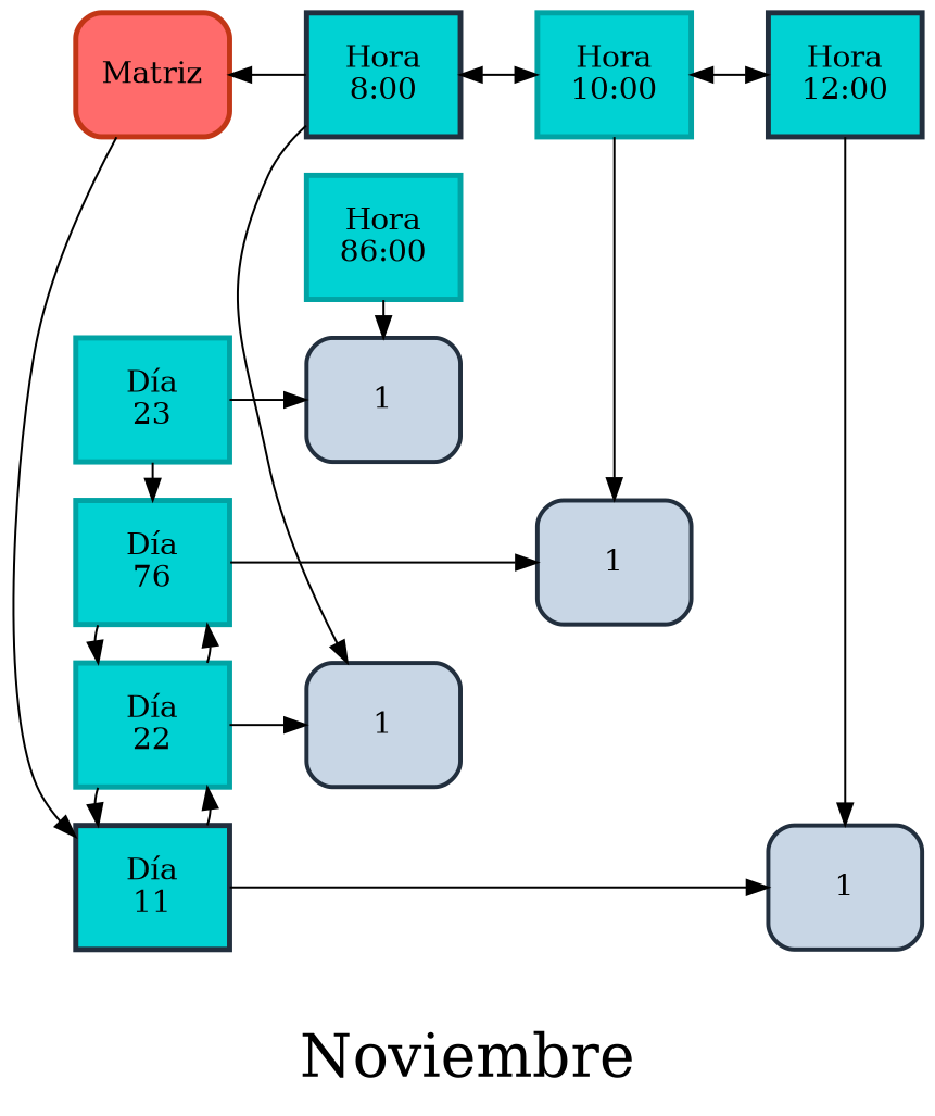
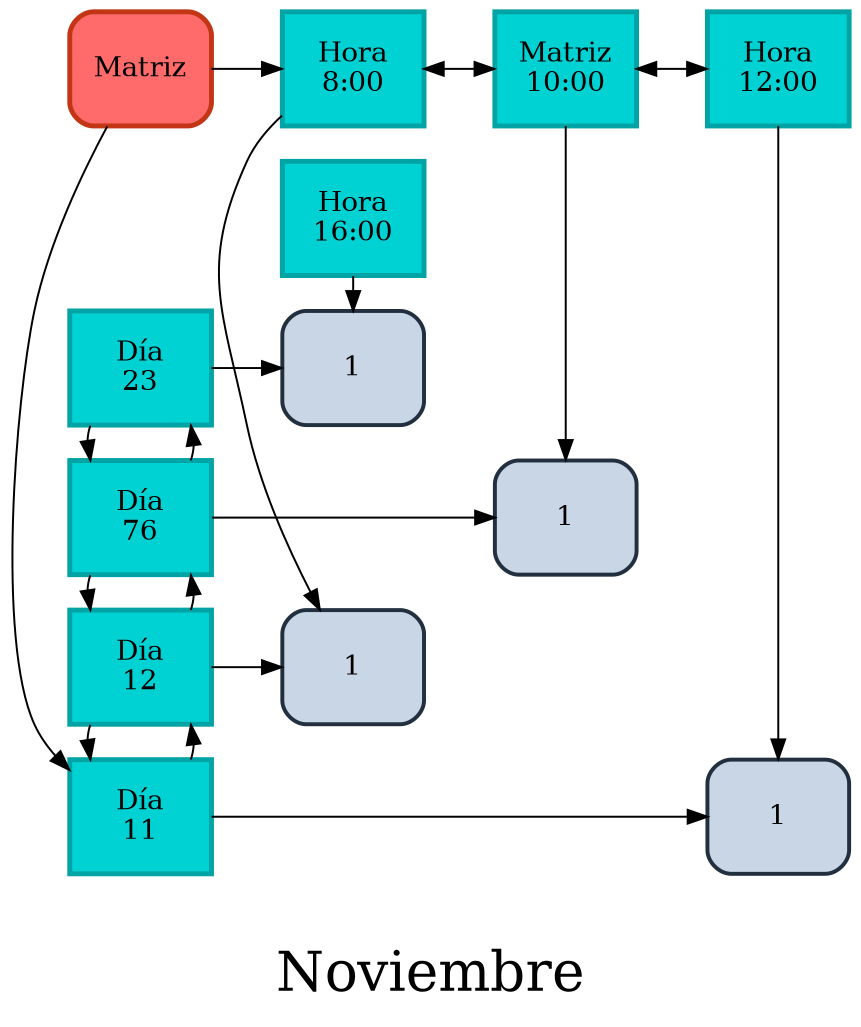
  digraph {
    fontsize=28
    label="\nNoviembre"
    rankdir=LR
    node [color="#01a3a4" fillcolor="#00d2d3" group=1 penwidth=2.5 shape=box style=filled]
    edge [dir=forward]
    n1 [color="#c23616" fillcolor="#ff6b6b" height=0.8 label=Matriz style="filled, rounded" width=1]
-   n2 [color="#222f3e" group=11 height=0.8 label="Día\n11" width=1]
-   n3 [group=12 height=0.8 label="Día\n22" width=1]
+   n2 [group=11 height=0.8 label="Día\n11" width=1]
+   n3 [group=12 height=0.8 label="Día\n12" width=1]
    n4 [group=16 height=0.8 label="Día\n76" width=1]
    n5 [group=23 height=0.8 label="Día\n23" width=1]
-   n6 [color="#222f3e" height=0.8 label="Hora\n8:00" width=1]
+   n6 [height=0.8 label="Hora\n8:00" width=1]
    n7 [color="#222f3e" fillcolor="#c8d6e5" group=12 height=0.8 label=1 penwidth=2 style="filled, rounded" width=1]
-   n8 [height=0.8 label="Hora\n10:00" width=1]
+   n8 [height=0.8 label="Matriz\n10:00" width=1]
    n9 [color="#222f3e" fillcolor="#c8d6e5" group=16 height=0.8 label=1 penwidth=2 style="filled, rounded" width=1]
-   n10 [color="#222f3e" height=0.8 label="Hora\n12:00" width=1]
+   n10 [height=0.8 label="Hora\n12:00" width=1]
    n11 [color="#222f3e" fillcolor="#c8d6e5" group=11 height=0.8 label=1 penwidth=2 style="filled, rounded" width=1]
-   n12 [height=0.8 label="Hora\n86:00" width=1]
+   n12 [height=0.8 label="Hora\n16:00" width=1]
    n13 [color="#222f3e" fillcolor="#c8d6e5" group=23 height=0.8 label=1 penwidth=2 style="filled, rounded" width=1]
    subgraph sub_1 {
      rank=same
      n1
      n2
      n3
      n4
      n5
    }
    subgraph sub_2 {
      rank=same
      n6
      n7
    }
    subgraph sub_3 {
      rank=same
      n8
      n9
    }
    subgraph sub_4 {
      rank=same
      n10
      n11
    }
    subgraph sub_5 {
      rank=same
      n12
      n13
    }
    n1 -> n2
-   n6 -> n1
+   n1 -> n6
    n2 -> n3
    n2 -> n11
    n3 -> n2
    n3 -> n4
    n3 -> n7
    n4 -> n3
+   n4 -> n5
    n4 -> n9
    n5 -> n4
    n5 -> n13
    n6 -> n7
    n6 -> n8 [dir=both]
    n8 -> n9
    n8 -> n10 [dir=both]
    n10 -> n11
    n12 -> n13
  }
